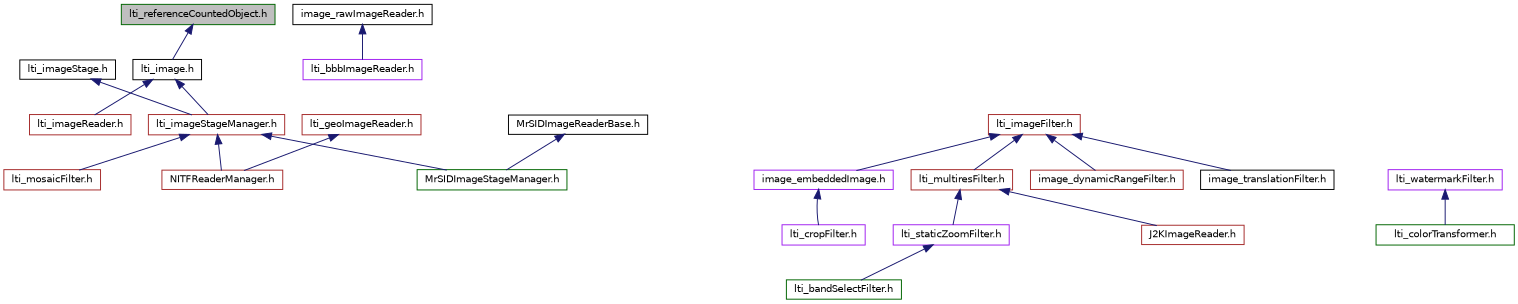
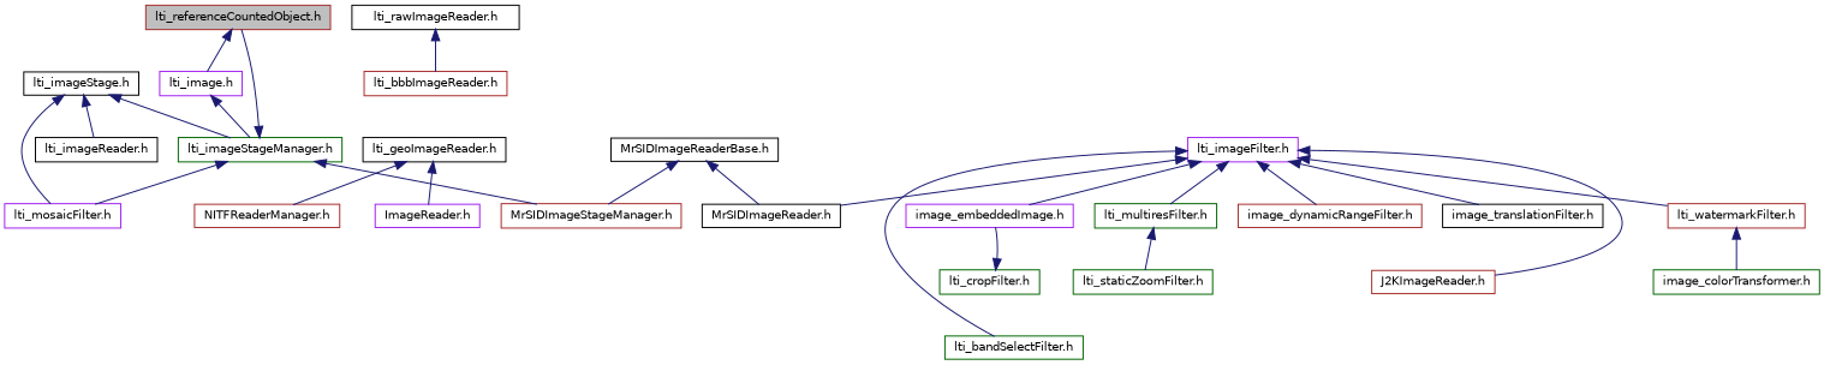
  digraph {
    node [color=darkgreen fontname=Helvetica fontsize=10 shape=record]
    edge [color=midnightblue dir=back fontname=Helvetica fontsize=10 labelfontname=Helvetica labelfontsize=10 style=solid]
-   n1 [fillcolor=grey75 fontcolor=black height=0.2 label="lti_referenceCountedObject.h" style=filled width=0.4]
-   n2 [color=black height=0.2 label="lti_image.h" width=0.4]
-   n3 [color=brown height=0.2 label="lti_imageStageManager.h" width=0.4]
+   n1 [color=brown fillcolor=grey75 fontcolor=black height=0.2 label="lti_referenceCountedObject.h" style=filled width=0.4]
+   n2 [color=purple height=0.2 label="lti_image.h" width=0.4]
+   n3 [height=0.2 label="lti_imageStageManager.h" width=0.4]
    n4 [color=black height=0.2 label="lti_imageStage.h" width=0.4]
-   n5 [color=brown height=0.2 label="lti_imageReader.h" width=0.4]
-   n6 [color=brown height=0.2 label="lti_mosaicFilter.h" width=0.4]
-   n7 [color=brown height=0.2 label="lti_imageFilter.h" width=0.4]
+   n5 [color=black height=0.2 label="lti_imageReader.h" width=0.4]
+   n6 [color=purple height=0.2 label="lti_mosaicFilter.h" width=0.4]
+   n7 [color=purple height=0.2 label="lti_imageFilter.h" width=0.4]
    n8 [color=brown height=0.2 label="J2KImageReader.h" width=0.4]
    n9 [height=0.2 label="lti_bandSelectFilter.h" width=0.4]
    n10 [color=purple height=0.2 label="image_embeddedImage.h" width=0.4]
    n11 [color=brown height=0.2 label="image_dynamicRangeFilter.h" width=0.4]
-   n12 [color=brown height=0.2 label="lti_multiresFilter.h" width=0.4]
+   n12 [height=0.2 label="lti_multiresFilter.h" width=0.4]
    n13 [color=black height=0.2 label="image_translationFilter.h" width=0.4]
-   n14 [color=purple height=0.2 label="lti_watermarkFilter.h" width=0.4]
+   n14 [color=brown height=0.2 label="lti_watermarkFilter.h" width=0.4]
+   n15 [color=black height=0.2 label="MrSIDImageReader.h" width=0.4]
    n16 [color=brown height=0.2 label="NITFReaderManager.h" width=0.4]
-   n17 [height=0.2 label="MrSIDImageStageManager.h" width=0.4]
-   n18 [height=0.2 label="lti_colorTransformer.h" width=0.4]
-   n19 [color=purple height=0.2 label="lti_cropFilter.h" width=0.4]
-   n20 [color=purple height=0.2 label="lti_staticZoomFilter.h" width=0.4]
-   n21 [color=brown height=0.2 label="lti_geoImageReader.h" width=0.4]
-   n23 [color=black height=0.2 label="image_rawImageReader.h" width=0.4]
-   n24 [color=purple height=0.2 label="lti_bbbImageReader.h" width=0.4]
+   n17 [color=brown height=0.2 label="MrSIDImageStageManager.h" width=0.4]
+   n18 [height=0.2 label="image_colorTransformer.h" width=0.4]
+   n19 [height=0.2 label="lti_cropFilter.h" width=0.4]
+   n20 [height=0.2 label="lti_staticZoomFilter.h" width=0.4]
+   n21 [color=black height=0.2 label="lti_geoImageReader.h" width=0.4]
+   n22 [color=purple height=0.2 label="ImageReader.h" width=0.4]
+   n23 [color=black height=0.2 label="lti_rawImageReader.h" width=0.4]
+   n24 [color=brown height=0.2 label="lti_bbbImageReader.h" width=0.4]
    n25 [color=black height=0.2 label="MrSIDImageReaderBase.h" width=0.4]
    n1 -> n2
    n2 -> n3
    n3 -> n6
-   n3 -> n16
+   n3 -> n1
    n3 -> n17
    n4 -> n3
-   n2 -> n5
-   n12 -> n8
-   n20 -> n9
+   n4 -> n5
+   n4 -> n6
+   n7 -> n8
+   n7 -> n9
    n7 -> n10
    n7 -> n11
    n7 -> n12
    n7 -> n13
-   n10 -> n19
+   n7 -> n14
+   n7 -> n15
+   n19 -> n10
    n12 -> n20
    n14 -> n18
    n21 -> n16
+   n21 -> n22
    n23 -> n24
+   n25 -> n15
    n25 -> n17
  }
